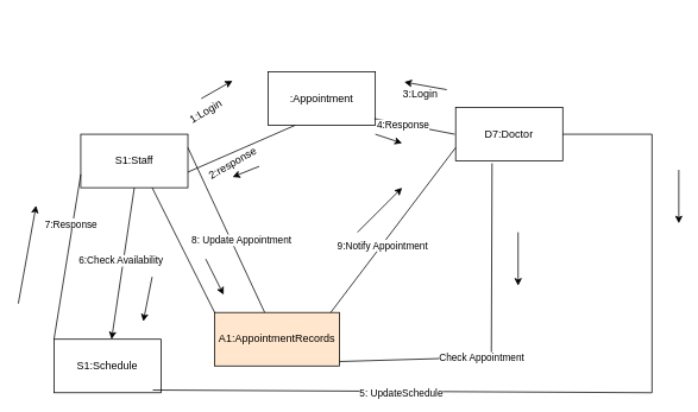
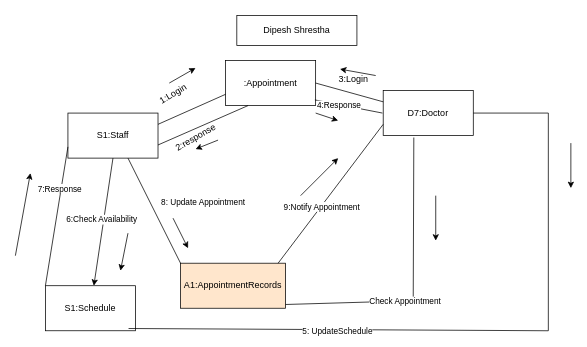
  <mxCell id="0" />
  <mxCell id="1" parent="0" />
  <mxCell id="2" value="S1:Staff" style="rounded=0;whiteSpace=wrap;html=1;" vertex="1" parent="1"><mxGeometry x="90" y="150" width="120" height="60" as="geometry" /></mxCell>
  <mxCell id="3" value="D7:Doctor" style="rounded=0;whiteSpace=wrap;html=1;" vertex="1" parent="1"><mxGeometry x="510" y="120" width="120" height="60" as="geometry" /></mxCell>
  <mxCell id="4" value="A1:AppointmentRecords" style="rounded=0;whiteSpace=wrap;html=1;fillColor=#ffe6cc;" vertex="1" parent="1"><mxGeometry x="240" y="350" width="140" height="60" as="geometry" /></mxCell>
  <mxCell id="5" value=":Appointment" style="rounded=0;whiteSpace=wrap;html=1;" vertex="1" parent="1"><mxGeometry x="300" y="80" width="120" height="60" as="geometry" /></mxCell>
  <mxCell id="6" value="1:Login" style="text;html=1;align=center;verticalAlign=middle;resizable=0;points=[];autosize=1;strokeColor=none;fillColor=none;rotation=-31;" vertex="1" parent="1"><mxGeometry x="200" y="110" width="60" height="30" as="geometry" /></mxCell>
  <mxCell id="7" value="3:Login" style="text;html=1;align=center;verticalAlign=middle;resizable=0;points=[];autosize=1;strokeColor=none;fillColor=none;" vertex="1" parent="1"><mxGeometry x="440" y="90" width="60" height="30" as="geometry" /></mxCell>
- <mxCell id="8" value="" style="endArrow=none;html=1;rounded=0;exitX=1;exitY=0.25;exitDx=0;exitDy=0;" edge="1" parent="1" source="2" target="4"><mxGeometry width="50" height="50" relative="1" as="geometry"><mxPoint x="370" y="290" as="sourcePoint" /><mxPoint x="420" y="240" as="targetPoint" /></mxGeometry></mxCell>
+ <mxCell id="8" value="" style="endArrow=none;html=1;rounded=0;exitX=1;exitY=0.25;exitDx=0;exitDy=0;entryX=0;entryY=0.75;entryDx=0;entryDy=0;" edge="1" parent="1" source="2" target="5"><mxGeometry width="50" height="50" relative="1" as="geometry"><mxPoint x="370" y="290" as="sourcePoint" /><mxPoint x="420" y="240" as="targetPoint" /></mxGeometry></mxCell>
+ <mxCell id="9" value="" style="endArrow=none;html=1;rounded=0;entryX=0;entryY=0.25;entryDx=0;entryDy=0;exitX=1;exitY=0.5;exitDx=0;exitDy=0;" edge="1" parent="1" source="5" target="3"><mxGeometry width="50" height="50" relative="1" as="geometry"><mxPoint x="430" y="115" as="sourcePoint" /><mxPoint x="510" y="70" as="targetPoint" /></mxGeometry></mxCell>
  <mxCell id="10" value="" style="endArrow=none;html=1;rounded=0;exitX=1;exitY=0.5;exitDx=0;exitDy=0;entryX=0;entryY=0.5;entryDx=0;entryDy=0;" edge="1" parent="1"><mxGeometry width="50" height="50" relative="1" as="geometry"><mxPoint x="419" y="132.5" as="sourcePoint" /><mxPoint x="509" y="150" as="targetPoint" /></mxGeometry></mxCell>
  <mxCell id="11" value="4:Response" style="edgeLabel;html=1;align=center;verticalAlign=middle;resizable=0;points=[];" vertex="1" connectable="0" parent="10"><mxGeometry x="-0.312" y="-1" relative="1" as="geometry"><mxPoint as="offset" /></mxGeometry></mxCell>
  <mxCell id="12" value="" style="endArrow=none;html=1;rounded=0;exitX=1;exitY=0.5;exitDx=0;exitDy=0;entryX=0.25;entryY=1;entryDx=0;entryDy=0;" edge="1" parent="1" target="5"><mxGeometry width="50" height="50" relative="1" as="geometry"><mxPoint x="210" y="192.5" as="sourcePoint" /><mxPoint x="300" y="210" as="targetPoint" /></mxGeometry></mxCell>
  <mxCell id="13" value="2:response" style="text;html=1;align=center;verticalAlign=middle;resizable=0;points=[];autosize=1;strokeColor=none;fillColor=none;rotation=-30;" vertex="1" parent="1"><mxGeometry x="220" y="168" width="80" height="30" as="geometry" /></mxCell>
  <mxCell id="14" value="" style="endArrow=classic;html=1;rounded=0;" edge="1" parent="1"><mxGeometry width="50" height="50" relative="1" as="geometry"><mxPoint x="225" y="110" as="sourcePoint" /><mxPoint x="260" y="90" as="targetPoint" /></mxGeometry></mxCell>
  <mxCell id="15" value="" style="endArrow=classic;html=1;rounded=0;" edge="1" parent="1"><mxGeometry width="50" height="50" relative="1" as="geometry"><mxPoint x="420" y="150" as="sourcePoint" /><mxPoint x="450" y="160" as="targetPoint" /></mxGeometry></mxCell>
  <mxCell id="16" value="" style="endArrow=classic;html=1;rounded=0;entryX=0.207;entryY=0.047;entryDx=0;entryDy=0;exitX=1;exitY=0.333;exitDx=0;exitDy=0;exitPerimeter=0;entryPerimeter=0;" edge="1" parent="1" source="7" target="7"><mxGeometry width="50" height="50" relative="1" as="geometry"><mxPoint x="475" y="168" as="sourcePoint" /><mxPoint x="510" y="148" as="targetPoint" /></mxGeometry></mxCell>
  <mxCell id="17" value="" style="endArrow=classic;html=1;rounded=0;" edge="1" parent="1"><mxGeometry width="50" height="50" relative="1" as="geometry"><mxPoint x="290" y="186" as="sourcePoint" /><mxPoint x="260" y="198" as="targetPoint" /></mxGeometry></mxCell>
  <mxCell id="18" value="" style="endArrow=none;html=1;rounded=0;entryX=0;entryY=0;entryDx=0;entryDy=0;" edge="1" parent="1" target="4"><mxGeometry width="50" height="50" relative="1" as="geometry"><mxPoint x="170" y="210" as="sourcePoint" /><mxPoint x="220" y="160" as="targetPoint" /></mxGeometry></mxCell>
  <mxCell id="19" value="8: Update Appointment" style="edgeLabel;html=1;align=center;verticalAlign=middle;resizable=0;points=[];" vertex="1" connectable="0" parent="18"><mxGeometry x="-0.179" y="-2" relative="1" as="geometry"><mxPoint x="73" as="offset" /></mxGeometry></mxCell>
  <mxCell id="20" value="S1:Schedule" style="rounded=0;whiteSpace=wrap;html=1;" vertex="1" parent="1"><mxGeometry x="60" y="380" width="120" height="60" as="geometry" /></mxCell>
  <mxCell id="21" value="" style="endArrow=classic;html=1;rounded=0;exitX=0.5;exitY=1;exitDx=0;exitDy=0;" edge="1" parent="1" source="2" target="20"><mxGeometry width="50" height="50" relative="1" as="geometry"><mxPoint x="180" y="220" as="sourcePoint" /><mxPoint x="250" y="360" as="targetPoint" /></mxGeometry></mxCell>
  <mxCell id="22" value="6:Check Availability" style="edgeLabel;html=1;align=center;verticalAlign=middle;resizable=0;points=[];" vertex="1" connectable="0" parent="21"><mxGeometry x="-0.037" y="-3" relative="1" as="geometry"><mxPoint as="offset" /></mxGeometry></mxCell>
  <mxCell id="23" value="" style="endArrow=none;html=1;rounded=0;exitX=0.923;exitY=0.95;exitDx=0;exitDy=0;exitPerimeter=0;" edge="1" parent="1" source="20"><mxGeometry width="50" height="50" relative="1" as="geometry"><mxPoint x="580" y="200" as="sourcePoint" /><mxPoint x="630" y="150" as="targetPoint" /><Array as="points"><mxPoint x="730" y="440" /><mxPoint x="730" y="150" /></Array></mxGeometry></mxCell>
  <mxCell id="24" value="5: UpdateSchedule" style="edgeLabel;html=1;align=center;verticalAlign=middle;resizable=0;points=[];" vertex="1" connectable="0" parent="23"><mxGeometry x="-0.414" y="-2" relative="1" as="geometry"><mxPoint as="offset" /></mxGeometry></mxCell>
  <mxCell id="25" value="" style="endArrow=none;html=1;rounded=0;entryX=0;entryY=0.75;entryDx=0;entryDy=0;" edge="1" parent="1" target="2"><mxGeometry width="50" height="50" relative="1" as="geometry"><mxPoint x="60" y="380" as="sourcePoint" /><mxPoint x="110" y="330" as="targetPoint" /></mxGeometry></mxCell>
  <mxCell id="26" value="7:Response" style="edgeLabel;html=1;align=center;verticalAlign=middle;resizable=0;points=[];" vertex="1" connectable="0" parent="25"><mxGeometry x="0.397" y="2" relative="1" as="geometry"><mxPoint as="offset" /></mxGeometry></mxCell>
  <mxCell id="27" value="" style="endArrow=classic;html=1;rounded=0;" edge="1" parent="1"><mxGeometry width="50" height="50" relative="1" as="geometry"><mxPoint x="760" y="190" as="sourcePoint" /><mxPoint x="760" y="250" as="targetPoint" /></mxGeometry></mxCell>
  <mxCell id="28" value="" style="endArrow=classic;html=1;rounded=0;" edge="1" parent="1"><mxGeometry width="50" height="50" relative="1" as="geometry"><mxPoint x="170" y="310" as="sourcePoint" /><mxPoint x="160" y="360" as="targetPoint" /></mxGeometry></mxCell>
  <mxCell id="29" value="" style="endArrow=classic;html=1;rounded=0;" edge="1" parent="1"><mxGeometry width="50" height="50" relative="1" as="geometry"><mxPoint x="20" y="340" as="sourcePoint" /><mxPoint x="40" y="230" as="targetPoint" /></mxGeometry></mxCell>
  <mxCell id="30" value="" style="endArrow=classic;html=1;rounded=0;" edge="1" parent="1"><mxGeometry width="50" height="50" relative="1" as="geometry"><mxPoint x="230" y="290" as="sourcePoint" /><mxPoint x="250" y="330" as="targetPoint" /></mxGeometry></mxCell>
  <mxCell id="31" value="" style="endArrow=none;html=1;rounded=0;entryX=0;entryY=0.75;entryDx=0;entryDy=0;" edge="1" parent="1" target="3"><mxGeometry width="50" height="50" relative="1" as="geometry"><mxPoint x="370" y="350" as="sourcePoint" /><mxPoint x="420" y="300" as="targetPoint" /></mxGeometry></mxCell>
  <mxCell id="32" value="9:Notify Appointment" style="edgeLabel;html=1;align=center;verticalAlign=middle;resizable=0;points=[];" vertex="1" connectable="0" parent="31"><mxGeometry x="-0.18" relative="1" as="geometry"><mxPoint as="offset" /></mxGeometry></mxCell>
  <mxCell id="33" value="" style="endArrow=none;html=1;rounded=0;entryX=0.34;entryY=1.043;entryDx=0;entryDy=0;entryPerimeter=0;" edge="1" parent="1" target="3"><mxGeometry width="50" height="50" relative="1" as="geometry"><mxPoint x="380" y="405" as="sourcePoint" /><mxPoint x="520" y="220" as="targetPoint" /><Array as="points"><mxPoint x="550" y="400" /></Array></mxGeometry></mxCell>
  <mxCell id="34" value="Check Appointment" style="edgeLabel;html=1;align=center;verticalAlign=middle;resizable=0;points=[];" vertex="1" connectable="0" parent="33"><mxGeometry x="-0.18" relative="1" as="geometry"><mxPoint as="offset" /></mxGeometry></mxCell>
  <mxCell id="35" value="" style="endArrow=classic;html=1;rounded=0;" edge="1" parent="1"><mxGeometry width="50" height="50" relative="1" as="geometry"><mxPoint x="580" y="260" as="sourcePoint" /><mxPoint x="580" y="320" as="targetPoint" /></mxGeometry></mxCell>
  <mxCell id="36" value="" style="endArrow=classic;html=1;rounded=0;" edge="1" parent="1"><mxGeometry width="50" height="50" relative="1" as="geometry"><mxPoint x="400" y="260" as="sourcePoint" /><mxPoint x="450" y="210" as="targetPoint" /></mxGeometry></mxCell>
+ <mxCell id="37" value="Dipesh Shrestha" style="rounded=0;whiteSpace=wrap;html=1;" vertex="1" parent="1"><mxGeometry x="315" y="20" width="160" height="40" as="geometry" /></mxCell>
